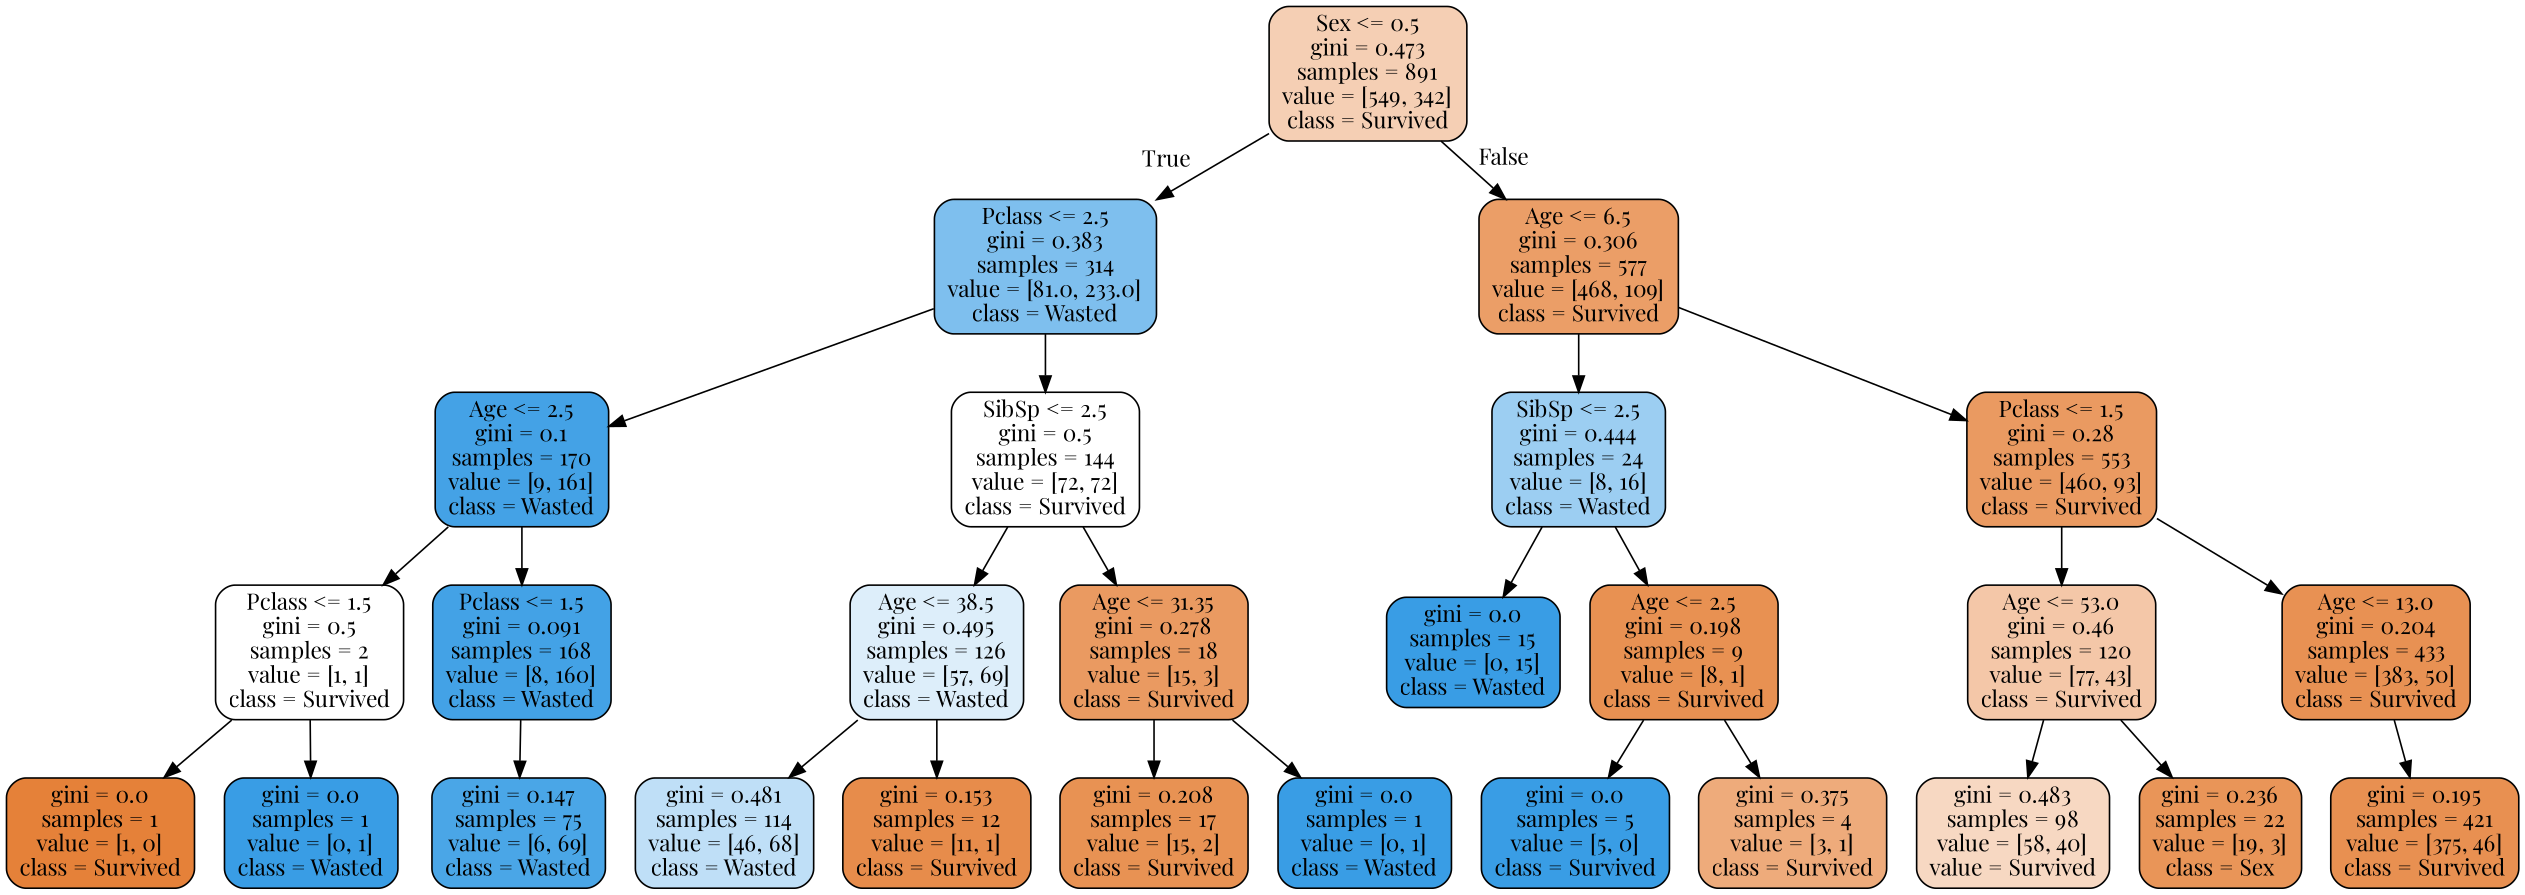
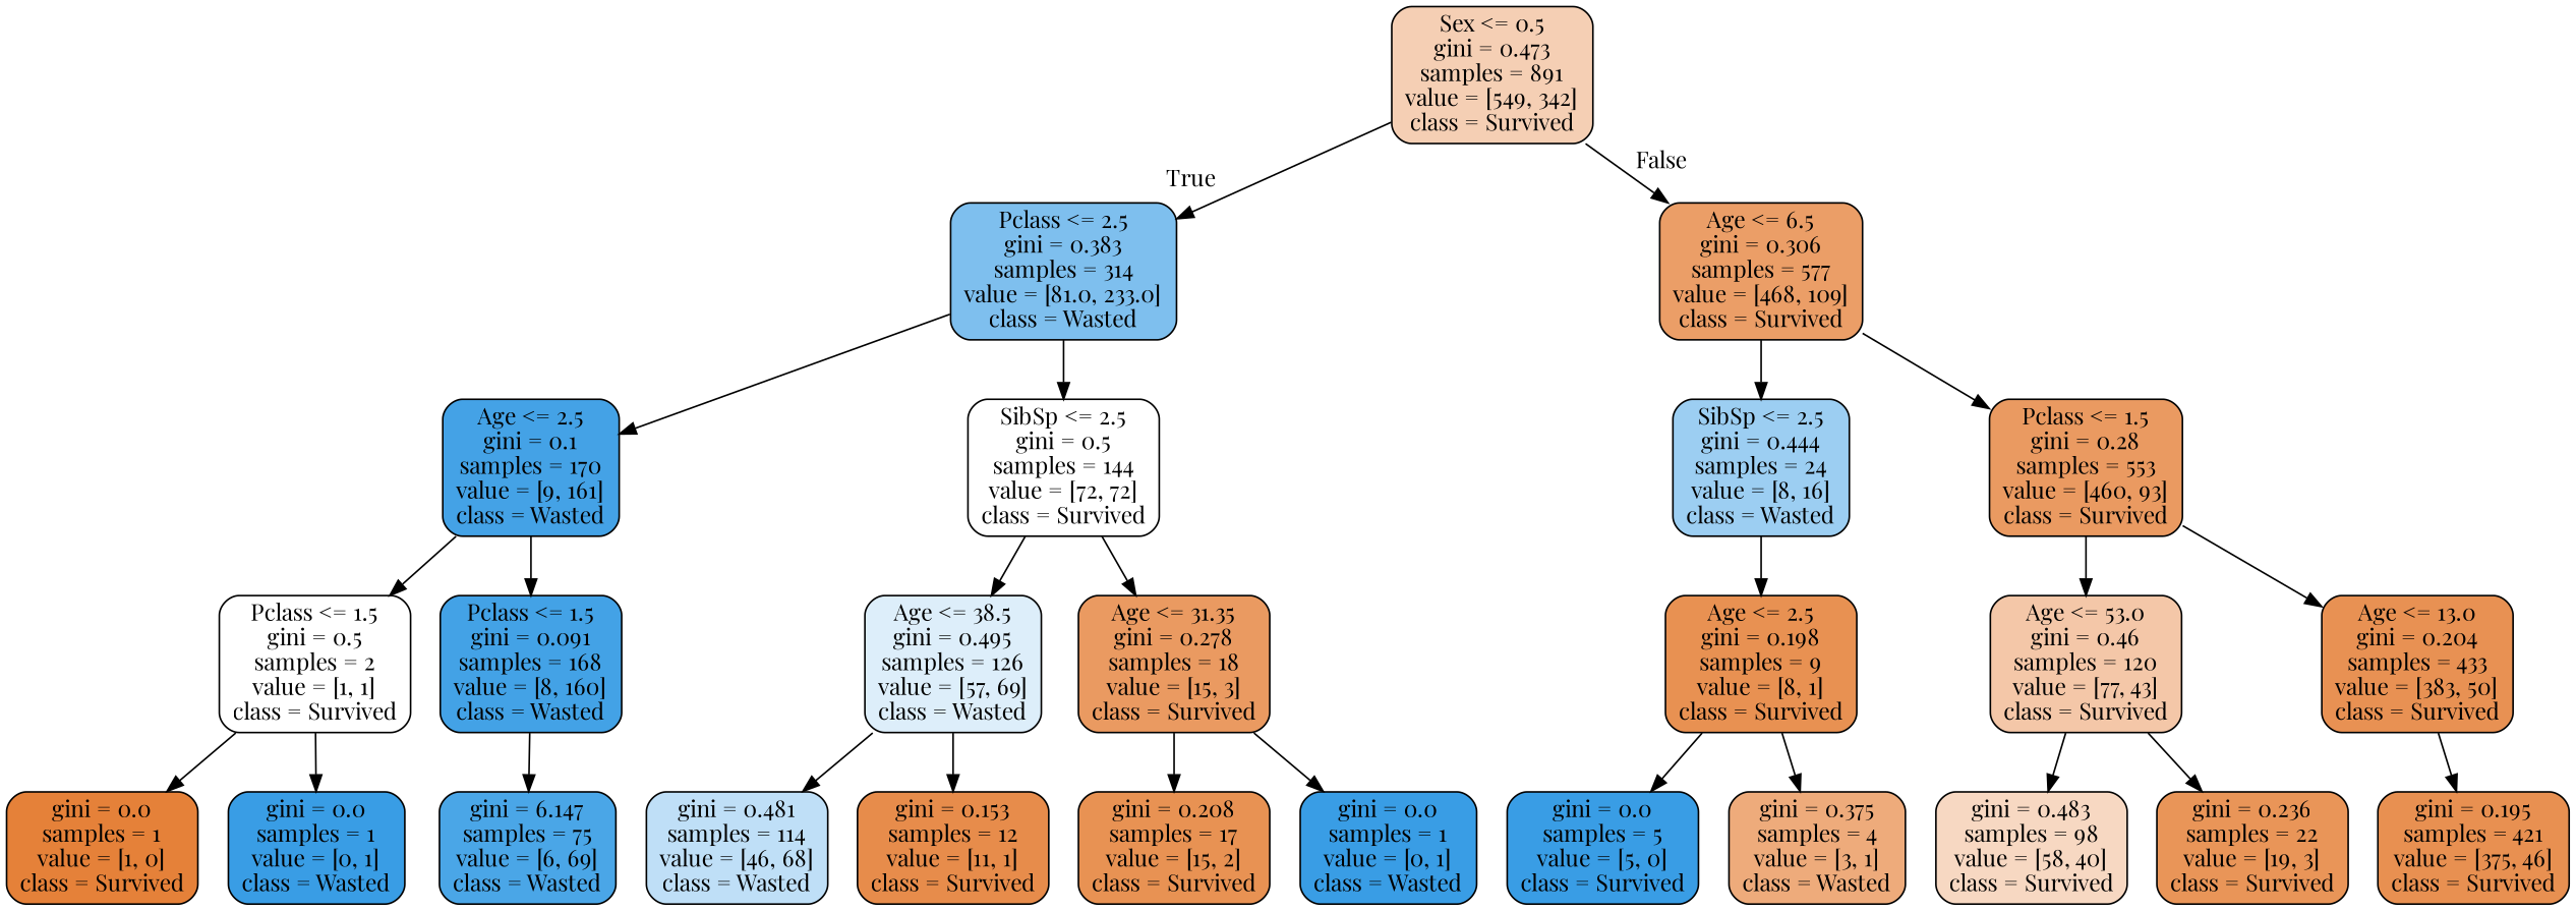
  digraph {
    fontname="Playfair Display"
    node [color=black fillcolor="#399de5" fontname="Playfair Display" shape=box style="filled, rounded"]
    edge [fontname="Playfair Display"]
    n1 [fillcolor="#f5cfb4" label="Sex <= 0.5\ngini = 0.473\nsamples = 891\nvalue = [549, 342]\nclass = Survived"]
    n2 [fillcolor="#7ebfee" label="Pclass <= 2.5\ngini = 0.383\nsamples = 314\nvalue = [81.0, 233.0]\nclass = Wasted"]
    n3 [fillcolor="#eb9e67" label="Age <= 6.5\ngini = 0.306\nsamples = 577\nvalue = [468, 109]\nclass = Survived"]
    n4 [fillcolor="#44a2e6" label="Age <= 2.5\ngini = 0.1\nsamples = 170\nvalue = [9, 161]\nclass = Wasted"]
    n5 [fillcolor="#ffffff" label="SibSp <= 2.5\ngini = 0.5\nsamples = 144\nvalue = [72, 72]\nclass = Survived"]
    n6 [fillcolor="#9ccef2" label="SibSp <= 2.5\ngini = 0.444\nsamples = 24\nvalue = [8, 16]\nclass = Wasted"]
    n7 [fillcolor="#ea9a61" label="Pclass <= 1.5\ngini = 0.28\nsamples = 553\nvalue = [460, 93]\nclass = Survived"]
    n8 [fillcolor="#ffffff" label="Pclass <= 1.5\ngini = 0.5\nsamples = 2\nvalue = [1, 1]\nclass = Survived"]
    n9 [fillcolor="#43a2e6" label="Pclass <= 1.5\ngini = 0.091\nsamples = 168\nvalue = [8, 160]\nclass = Wasted"]
    n10 [fillcolor="#ddeefa" label="Age <= 38.5\ngini = 0.495\nsamples = 126\nvalue = [57, 69]\nclass = Wasted"]
    n11 [fillcolor="#ea9a61" label="Age <= 31.35\ngini = 0.278\nsamples = 18\nvalue = [15, 3]\nclass = Survived"]
    n12 [fillcolor="#e58139" label="gini = 0.0\nsamples = 1\nvalue = [1, 0]\nclass = Survived"]
    n13 [label="gini = 0.0\nsamples = 1\nvalue = [0, 1]\nclass = Wasted"]
-   n14 [fillcolor="#4aa6e7" label="gini = 0.147\nsamples = 75\nvalue = [6, 69]\nclass = Wasted"]
+   n14 [fillcolor="#4aa6e7" label="gini = 6.147\nsamples = 75\nvalue = [6, 69]\nclass = Wasted"]
    n15 [fillcolor="#bfdff7" label="gini = 0.481\nsamples = 114\nvalue = [46, 68]\nclass = Wasted"]
    n16 [fillcolor="#e78c4b" label="gini = 0.153\nsamples = 12\nvalue = [11, 1]\nclass = Survived"]
    n17 [fillcolor="#e89253" label="gini = 0.208\nsamples = 17\nvalue = [15, 2]\nclass = Survived"]
    n18 [label="gini = 0.0\nsamples = 1\nvalue = [0, 1]\nclass = Wasted"]
-   n19 [label="gini = 0.0\nsamples = 15\nvalue = [0, 15]\nclass = Wasted"]
    n20 [fillcolor="#e89152" label="Age <= 2.5\ngini = 0.198\nsamples = 9\nvalue = [8, 1]\nclass = Survived"]
    n21 [fillcolor="#f4c7a8" label="Age <= 53.0\ngini = 0.46\nsamples = 120\nvalue = [77, 43]\nclass = Survived"]
    n22 [fillcolor="#e89153" label="Age <= 13.0\ngini = 0.204\nsamples = 433\nvalue = [383, 50]\nclass = Survived"]
    n23 [label="gini = 0.0\nsamples = 5\nvalue = [5, 0]\nclass = Survived"]
-   n24 [fillcolor="#eeab7b" label="gini = 0.375\nsamples = 4\nvalue = [3, 1]\nclass = Survived"]
-   n25 [fillcolor="#f7d8c2" label="gini = 0.483\nsamples = 98\nvalue = [58, 40]\nvalue = Survived"]
-   n26 [fillcolor="#e99558" label="gini = 0.236\nsamples = 22\nvalue = [19, 3]\nclass = Sex"]
+   n24 [fillcolor="#eeab7b" label="gini = 0.375\nsamples = 4\nvalue = [3, 1]\nclass = Wasted"]
+   n25 [fillcolor="#f7d8c2" label="gini = 0.483\nsamples = 98\nvalue = [58, 40]\nclass = Survived"]
+   n26 [fillcolor="#e99558" label="gini = 0.236\nsamples = 22\nvalue = [19, 3]\nclass = Survived"]
    n27 [fillcolor="#e89051" label="gini = 0.195\nsamples = 421\nvalue = [375, 46]\nclass = Survived"]
    n1 -> n2 [headlabel=True labelangle=45 labeldistance=2.5]
    n1 -> n3 [headlabel=False labelangle=-45 labeldistance=2.5]
    n2 -> n4
    n2 -> n5
    n3 -> n6
    n3 -> n7
    n4 -> n8
    n4 -> n9
    n5 -> n10
    n5 -> n11
-   n6 -> n19
    n6 -> n20
    n7 -> n21
    n7 -> n22
    n8 -> n12
    n8 -> n13
    n9 -> n14
    n10 -> n15
    n10 -> n16
    n11 -> n17
    n11 -> n18
    n20 -> n23
    n20 -> n24
    n21 -> n25
    n21 -> n26
    n22 -> n27
  }
